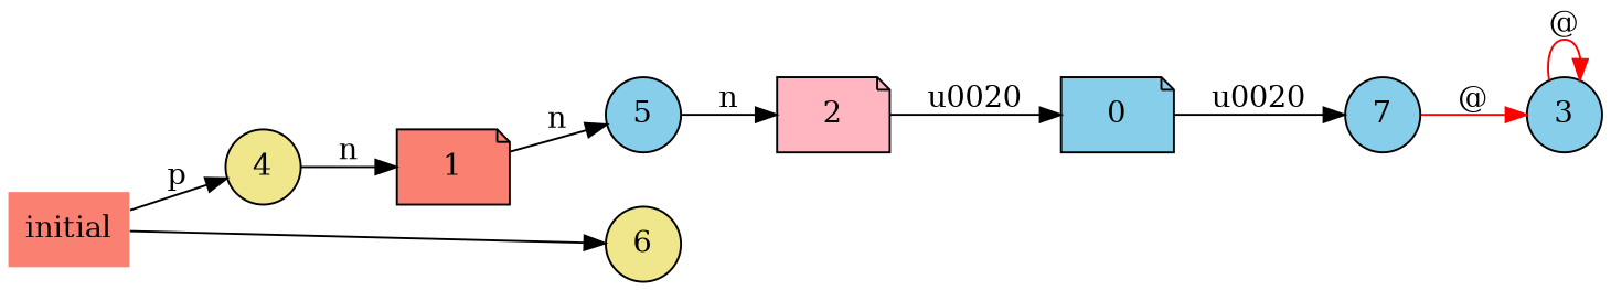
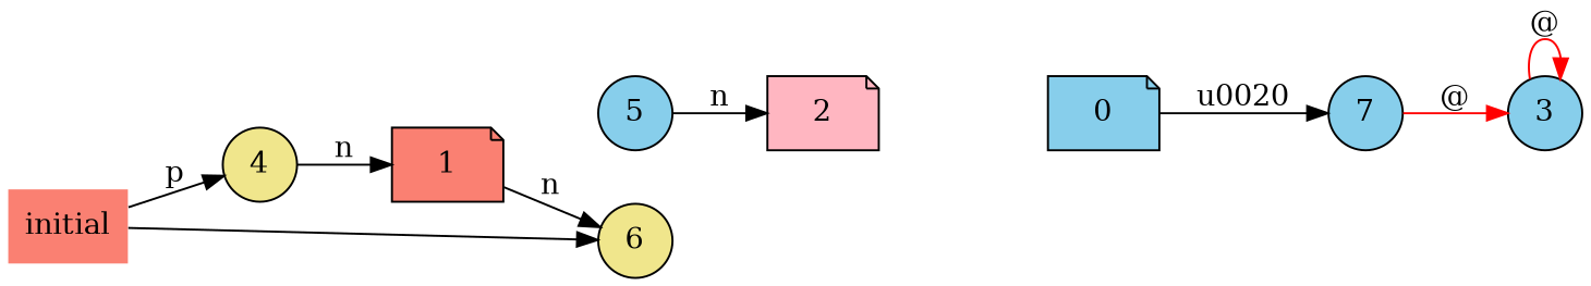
  digraph {
    rankdir=LR
    node [fillcolor=skyblue shape=circle style=filled]
    0 [shape=note]
    7
    3
    1 [fillcolor=salmon shape=note]
    5
    2 [fillcolor=lightpink shape=note]
    4 [fillcolor=khaki]
    6 [fillcolor=khaki]
    initial [fillcolor=salmon shape=plaintext]
    0 -> 7 [label="\u0020"]
    7 -> 3 [color=red label="@"]
    3 -> 3 [color=red label="@"]
-   1 -> 5 [label=n]
+   1 -> 6 [label=n]
    5 -> 2 [label=n]
-   2 -> 0 [label="\u0020"]
    4 -> 1 [label=n]
    initial -> 4 [label=p]
    initial -> 6
  }
